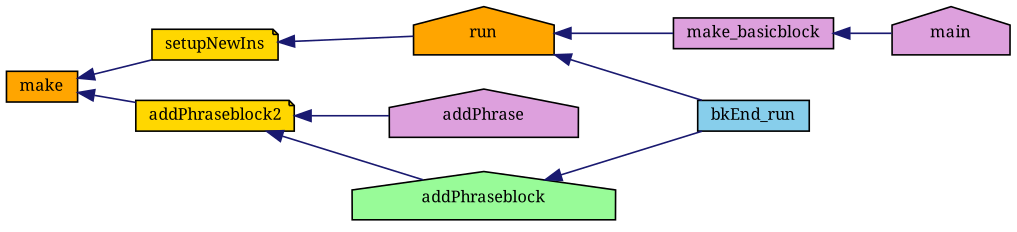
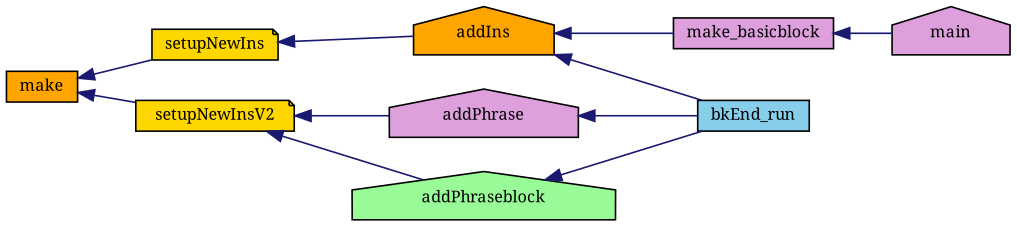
  digraph {
    fontname="Noto Serif"
    rankdir=LR
    node [color=black fillcolor=plum fontname="Noto Serif" fontsize=10 shape=house style=filled]
    edge [color=midnightblue dir=back fontname="Noto Serif" fontsize=10 labelfontname=Helvetica labelfontsize=10 style=solid]
    n1 [fillcolor=orange fontcolor=black height=0.2 label=make shape=box width=0.4]
    n2 [fillcolor=gold height=0.2 label=setupNewIns shape=note width=0.4]
-   n3 [fillcolor=gold height=0.2 label=addPhraseblock2 shape=note width=0.4]
-   n4 [fillcolor=orange height=0.2 label=run width=0.4]
+   n3 [fillcolor=gold height=0.2 label=setupNewInsV2 shape=note width=0.4]
+   n4 [fillcolor=orange height=0.2 label=addIns width=0.4]
    n5 [height=0.2 label=addPhrase width=0.4]
    n6 [fillcolor=palegreen height=0.2 label=addPhraseblock width=0.4]
    n7 [fillcolor=skyblue height=0.2 label=bkEnd_run shape=box width=0.4]
    n8 [height=0.2 label=make_basicblock shape=box width=0.4]
    n9 [height=0.2 label=main width=0.4]
    n1 -> n2
    n1 -> n3
    n2 -> n4
    n3 -> n5
    n3 -> n6
    n4 -> n7
    n4 -> n8
+   n5 -> n7
    n6 -> n7
    n8 -> n9
  }
